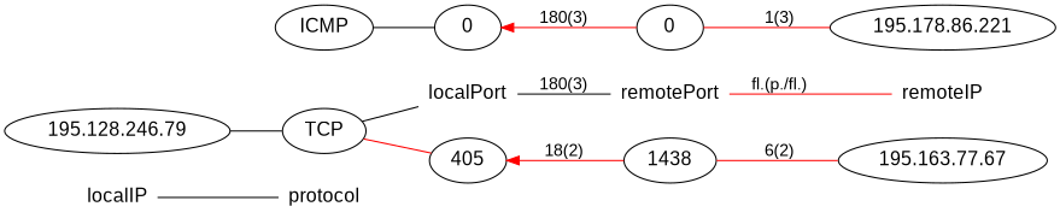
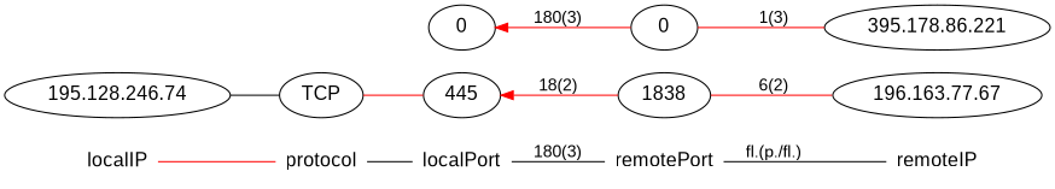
  graph {
    fontname="Liberation Sans"
    rankdir=LR
    node [fontname="Liberation Sans" fontsize=16 shape=ellipse]
    edge [fontname="Liberation Sans"]
    localIP [shape=plaintext]
-   n2 [label="195.128.246.79"]
+   n2 [label="195.128.246.74"]
    remotePort [shape=plaintext]
    n4 [label=0]
-   n5 [label=1438]
+   n5 [label=1838]
    protocol [shape=plaintext]
-   n7 [label=ICMP]
    n8 [label=TCP]
    localPort [shape=plaintext]
    n10 [label=0]
-   n11 [label=405]
+   n11 [label=445]
    remoteIP [shape=plaintext]
-   n13 [label="195.163.77.67"]
-   n14 [label="195.178.86.221"]
+   n13 [label="196.163.77.67"]
+   n14 [label="395.178.86.221"]
    subgraph sub_1 {
      rank=same
      localIP
      n2
    }
    subgraph sub_2 {
      rank=same
      remotePort
      n4
      n5
    }
    subgraph sub_3 {
      rank=same
      protocol
-     n7
      n8
    }
    subgraph sub_4 {
      rank=same
      localPort
      n10
      n11
    }
    subgraph sub_5 {
      rank=same
      remoteIP
      n13
      n14
    }
-   localIP -- protocol
+   localIP -- protocol [color=red]
    n2 -- n8
-   remotePort -- remoteIP [label="fl.(p./fl.)" color=red]
+   remotePort -- remoteIP [label="fl.(p./fl.)"]
    n4 -- n14 [color=red label="1(3)"]
    n5 -- n13 [color=red label="6(2)"]
-   n8 -- localPort
-   n7 -- n10
+   protocol -- localPort
    n8 -- n11 [color=red]
    localPort -- remotePort [label="180(3)"]
    n10 -- n4 [color=red dir=back label="180(3)"]
    n11 -- n5 [color=red dir=back label="18(2)"]
  }
